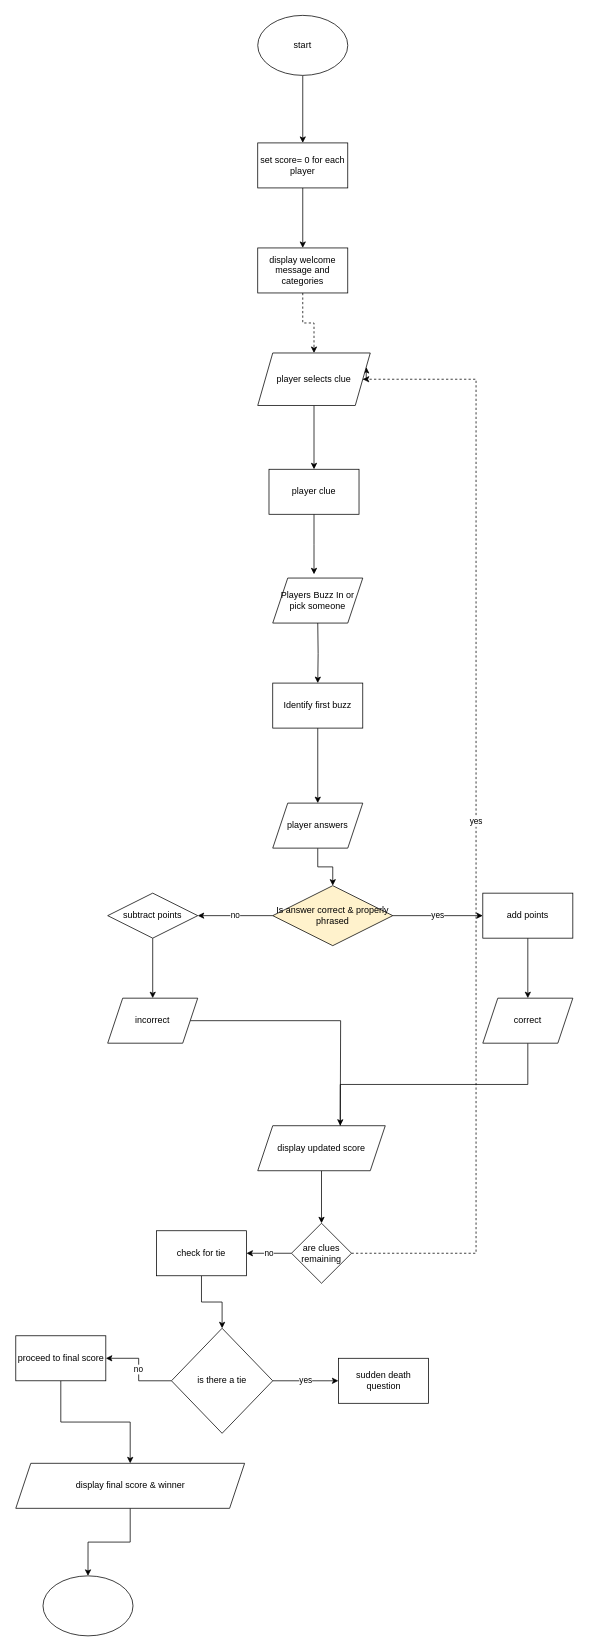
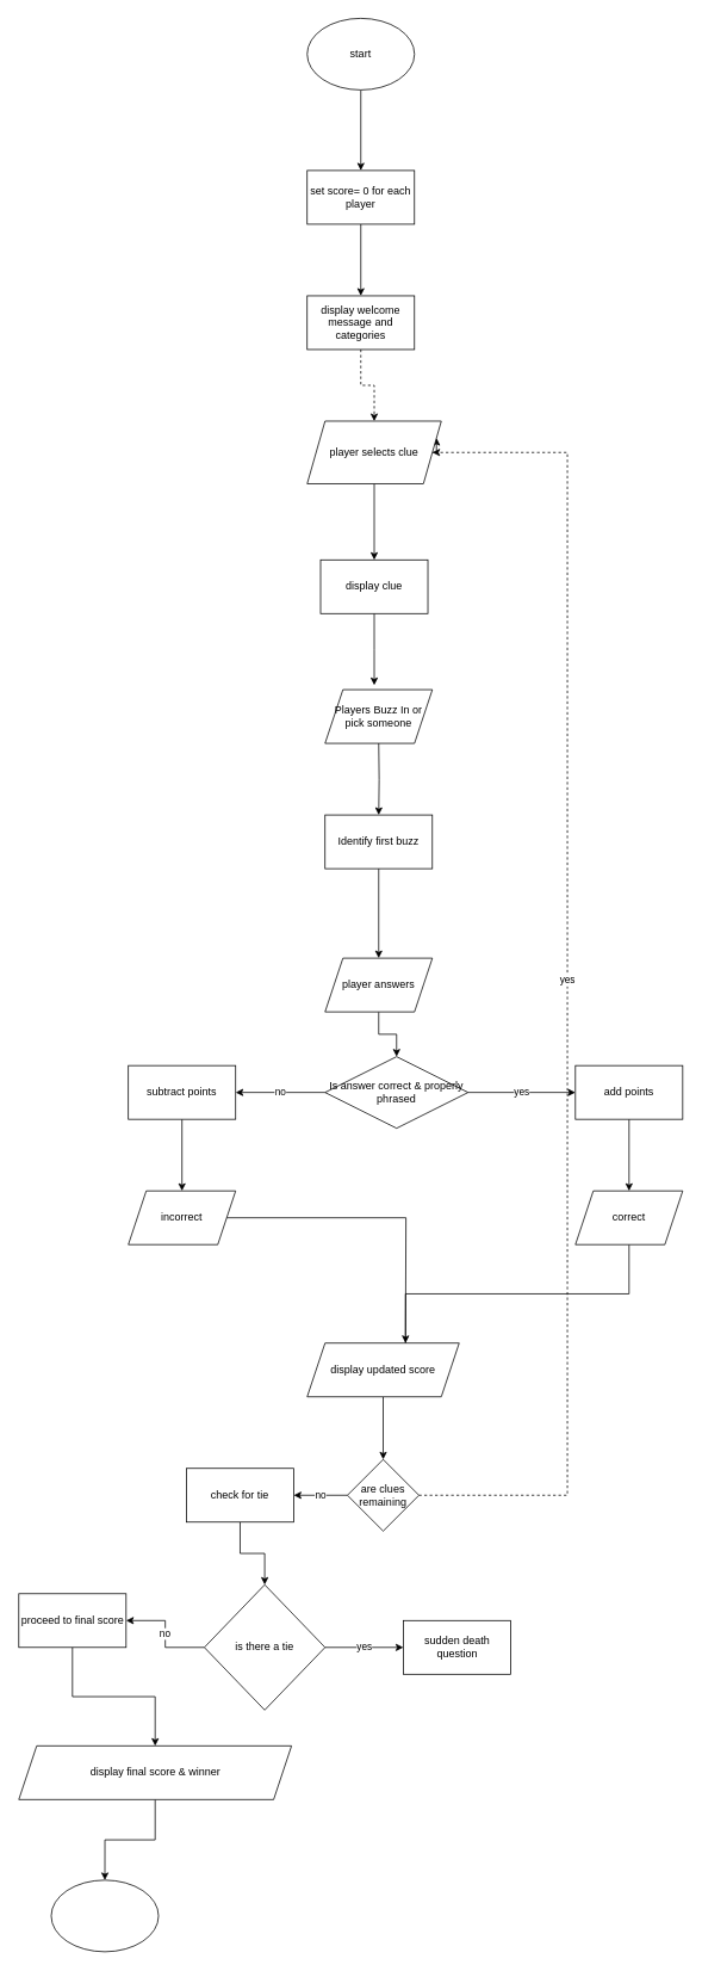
  <mxCell id="0" />
  <mxCell id="1" parent="0" />
  <mxCell id="2" value="" style="edgeStyle=orthogonalEdgeStyle;rounded=0;orthogonalLoop=1;jettySize=auto;html=1;" edge="1" parent="1" source="3" target="5"><mxGeometry relative="1" as="geometry" /></mxCell>
  <mxCell id="3" value="start" style="ellipse;whiteSpace=wrap;html=1;" vertex="1" parent="1"><mxGeometry x="343" y="20" width="120" height="80" as="geometry" /></mxCell>
  <mxCell id="4" value="" style="edgeStyle=orthogonalEdgeStyle;rounded=0;orthogonalLoop=1;jettySize=auto;html=1;" edge="1" parent="1" source="5" target="7"><mxGeometry relative="1" as="geometry" /></mxCell>
  <mxCell id="5" value="set score= 0 for each player" style="whiteSpace=wrap;html=1;" vertex="1" parent="1"><mxGeometry x="343" y="190" width="120" height="60" as="geometry" /></mxCell>
  <mxCell id="6" value="" style="edgeStyle=orthogonalEdgeStyle;rounded=0;orthogonalLoop=1;jettySize=auto;html=1;dashed=1;" edge="1" parent="1" source="7" target="10"><mxGeometry relative="1" as="geometry" /></mxCell>
  <mxCell id="7" value="display welcome message and categories" style="whiteSpace=wrap;html=1;" vertex="1" parent="1"><mxGeometry x="343" y="330" width="120" height="60" as="geometry" /></mxCell>
  <mxCell id="8" value="" style="edgeStyle=orthogonalEdgeStyle;rounded=0;orthogonalLoop=1;jettySize=auto;html=1;" edge="1" parent="1" source="10" target="12"><mxGeometry relative="1" as="geometry" /></mxCell>
  <mxCell id="9" style="edgeStyle=orthogonalEdgeStyle;rounded=0;orthogonalLoop=1;jettySize=auto;html=1;exitX=1;exitY=0.5;exitDx=0;exitDy=0;entryX=1;entryY=0.25;entryDx=0;entryDy=0;" edge="1" parent="1" source="10" target="10"><mxGeometry relative="1" as="geometry"><mxPoint x="643" y="520" as="targetPoint" /></mxGeometry></mxCell>
  <mxCell id="10" value="player selects clue" style="shape=parallelogram;perimeter=parallelogramPerimeter;whiteSpace=wrap;html=1;fixedSize=1;" vertex="1" parent="1"><mxGeometry x="343" y="470" width="150" height="70" as="geometry" /></mxCell>
  <mxCell id="11" value="" style="edgeStyle=orthogonalEdgeStyle;rounded=0;orthogonalLoop=1;jettySize=auto;html=1;" edge="1" parent="1" source="12"><mxGeometry relative="1" as="geometry"><mxPoint x="418" y="765" as="targetPoint" /></mxGeometry></mxCell>
- <mxCell id="12" value="player clue" style="whiteSpace=wrap;html=1;" vertex="1" parent="1"><mxGeometry x="358" y="625" width="120" height="60" as="geometry" /></mxCell>
+ <mxCell id="12" value="display clue" style="whiteSpace=wrap;html=1;" vertex="1" parent="1"><mxGeometry x="358" y="625" width="120" height="60" as="geometry" /></mxCell>
  <mxCell id="13" value="" style="edgeStyle=orthogonalEdgeStyle;rounded=0;orthogonalLoop=1;jettySize=auto;html=1;" edge="1" parent="1" target="15"><mxGeometry relative="1" as="geometry"><mxPoint x="423" y="830" as="sourcePoint" /></mxGeometry></mxCell>
  <mxCell id="14" value="" style="edgeStyle=orthogonalEdgeStyle;rounded=0;orthogonalLoop=1;jettySize=auto;html=1;" edge="1" parent="1" source="15" target="18"><mxGeometry relative="1" as="geometry" /></mxCell>
  <mxCell id="15" value="Identify first buzz" style="whiteSpace=wrap;html=1;" vertex="1" parent="1"><mxGeometry x="363" y="910" width="120" height="60" as="geometry" /></mxCell>
  <mxCell id="16" value="Players Buzz In or pick someone" style="shape=parallelogram;perimeter=parallelogramPerimeter;whiteSpace=wrap;html=1;fixedSize=1;" vertex="1" parent="1"><mxGeometry x="363" y="770" width="120" height="60" as="geometry" /></mxCell>
  <mxCell id="17" value="" style="edgeStyle=orthogonalEdgeStyle;rounded=0;orthogonalLoop=1;jettySize=auto;html=1;" edge="1" parent="1" source="18" target="21"><mxGeometry relative="1" as="geometry" /></mxCell>
  <mxCell id="18" value="player answers" style="shape=parallelogram;perimeter=parallelogramPerimeter;whiteSpace=wrap;html=1;fixedSize=1;" vertex="1" parent="1"><mxGeometry x="363" y="1070" width="120" height="60" as="geometry" /></mxCell>
  <mxCell id="19" value="yes" style="edgeStyle=orthogonalEdgeStyle;rounded=0;orthogonalLoop=1;jettySize=auto;html=1;" edge="1" parent="1" source="21" target="23"><mxGeometry relative="1" as="geometry" /></mxCell>
  <mxCell id="20" value="no" style="edgeStyle=orthogonalEdgeStyle;rounded=0;orthogonalLoop=1;jettySize=auto;html=1;" edge="1" parent="1" source="21" target="25"><mxGeometry relative="1" as="geometry" /></mxCell>
- <mxCell id="21" value="Is answer correct &amp;amp; properly phrased" style="rhombus;whiteSpace=wrap;html=1;fillColor=#fff2cc;" vertex="1" parent="1"><mxGeometry x="363" y="1180" width="160" height="80" as="geometry" /></mxCell>
+ <mxCell id="21" value="Is answer correct &amp;amp; properly phrased" style="rhombus;whiteSpace=wrap;html=1;" vertex="1" parent="1"><mxGeometry x="363" y="1180" width="160" height="80" as="geometry" /></mxCell>
  <mxCell id="22" value="" style="edgeStyle=orthogonalEdgeStyle;rounded=0;orthogonalLoop=1;jettySize=auto;html=1;" edge="1" parent="1" source="23" target="29"><mxGeometry relative="1" as="geometry" /></mxCell>
  <mxCell id="23" value="add points" style="whiteSpace=wrap;html=1;" vertex="1" parent="1"><mxGeometry x="643" y="1190" width="120" height="60" as="geometry" /></mxCell>
  <mxCell id="24" value="" style="edgeStyle=orthogonalEdgeStyle;rounded=0;orthogonalLoop=1;jettySize=auto;html=1;" edge="1" parent="1" source="25" target="27"><mxGeometry relative="1" as="geometry" /></mxCell>
- <mxCell id="25" value="subtract points" style="rhombus;whiteSpace=wrap;html=1;" vertex="1" parent="1"><mxGeometry x="143" y="1190" width="120" height="60" as="geometry" /></mxCell>
+ <mxCell id="25" value="subtract points" style="whiteSpace=wrap;html=1;" vertex="1" parent="1"><mxGeometry x="143" y="1190" width="120" height="60" as="geometry" /></mxCell>
  <mxCell id="26" style="edgeStyle=orthogonalEdgeStyle;rounded=0;orthogonalLoop=1;jettySize=auto;html=1;" edge="1" parent="1" source="27"><mxGeometry relative="1" as="geometry"><mxPoint x="453" y="1500" as="targetPoint" /></mxGeometry></mxCell>
  <mxCell id="27" value="incorrect" style="shape=parallelogram;perimeter=parallelogramPerimeter;whiteSpace=wrap;html=1;fixedSize=1;" vertex="1" parent="1"><mxGeometry x="143" y="1330" width="120" height="60" as="geometry" /></mxCell>
  <mxCell id="28" style="edgeStyle=orthogonalEdgeStyle;rounded=0;orthogonalLoop=1;jettySize=auto;html=1;exitX=0.5;exitY=1;exitDx=0;exitDy=0;entryX=0.647;entryY=0.5;entryDx=0;entryDy=0;entryPerimeter=0;" edge="1" parent="1" source="29" target="31"><mxGeometry relative="1" as="geometry"><mxPoint x="523" y="1493.2" as="targetPoint" /></mxGeometry></mxCell>
  <mxCell id="29" value="correct" style="shape=parallelogram;perimeter=parallelogramPerimeter;whiteSpace=wrap;html=1;fixedSize=1;" vertex="1" parent="1"><mxGeometry x="643" y="1330" width="120" height="60" as="geometry" /></mxCell>
  <mxCell id="30" value="" style="edgeStyle=orthogonalEdgeStyle;rounded=0;orthogonalLoop=1;jettySize=auto;html=1;" edge="1" parent="1" source="31" target="34"><mxGeometry relative="1" as="geometry" /></mxCell>
  <mxCell id="31" value="display updated score" style="shape=parallelogram;perimeter=parallelogramPerimeter;whiteSpace=wrap;html=1;fixedSize=1;" vertex="1" parent="1"><mxGeometry x="343" y="1500" width="170" height="60" as="geometry" /></mxCell>
  <mxCell id="32" value="yes" style="edgeStyle=orthogonalEdgeStyle;rounded=0;orthogonalLoop=1;jettySize=auto;html=1;dashed=1;" edge="1" parent="1" source="34" target="10"><mxGeometry relative="1" as="geometry"><mxPoint x="633" y="520" as="targetPoint" /><Array as="points"><mxPoint x="634" y="1670" /><mxPoint x="634" y="505" /></Array></mxGeometry></mxCell>
  <mxCell id="33" value="no" style="edgeStyle=orthogonalEdgeStyle;rounded=0;orthogonalLoop=1;jettySize=auto;html=1;" edge="1" parent="1" source="34" target="36"><mxGeometry relative="1" as="geometry" /></mxCell>
  <mxCell id="34" value="are clues remaining" style="rhombus;whiteSpace=wrap;html=1;" vertex="1" parent="1"><mxGeometry x="388" y="1630" width="80" height="80" as="geometry" /></mxCell>
  <mxCell id="35" value="" style="edgeStyle=orthogonalEdgeStyle;rounded=0;orthogonalLoop=1;jettySize=auto;html=1;" edge="1" parent="1" source="36" target="39"><mxGeometry relative="1" as="geometry" /></mxCell>
  <mxCell id="36" value="check for tie" style="whiteSpace=wrap;html=1;" vertex="1" parent="1"><mxGeometry x="208" y="1640" width="120" height="60" as="geometry" /></mxCell>
  <mxCell id="37" value="yes" style="edgeStyle=orthogonalEdgeStyle;rounded=0;orthogonalLoop=1;jettySize=auto;html=1;" edge="1" parent="1" source="39" target="40"><mxGeometry relative="1" as="geometry" /></mxCell>
  <mxCell id="38" value="no" style="edgeStyle=orthogonalEdgeStyle;rounded=0;orthogonalLoop=1;jettySize=auto;html=1;" edge="1" parent="1" source="39" target="42"><mxGeometry relative="1" as="geometry" /></mxCell>
  <mxCell id="39" value="is there a tie" style="rhombus;whiteSpace=wrap;html=1;" vertex="1" parent="1"><mxGeometry x="228" y="1770" width="135" height="140" as="geometry" /></mxCell>
  <mxCell id="40" value="sudden death question" style="whiteSpace=wrap;html=1;" vertex="1" parent="1"><mxGeometry x="450.5" y="1810" width="120" height="60" as="geometry" /></mxCell>
  <mxCell id="41" value="" style="edgeStyle=orthogonalEdgeStyle;rounded=0;orthogonalLoop=1;jettySize=auto;html=1;" edge="1" parent="1" source="42" target="44"><mxGeometry relative="1" as="geometry" /></mxCell>
  <mxCell id="42" value="proceed to final score" style="whiteSpace=wrap;html=1;" vertex="1" parent="1"><mxGeometry x="20.5" y="1780" width="120" height="60" as="geometry" /></mxCell>
  <mxCell id="43" value="" style="edgeStyle=orthogonalEdgeStyle;rounded=0;orthogonalLoop=1;jettySize=auto;html=1;" edge="1" parent="1" source="44" target="45"><mxGeometry relative="1" as="geometry" /></mxCell>
  <mxCell id="44" value="display final score &amp;amp; winner" style="shape=parallelogram;perimeter=parallelogramPerimeter;whiteSpace=wrap;html=1;fixedSize=1;" vertex="1" parent="1"><mxGeometry x="20.5" y="1950" width="305" height="60" as="geometry" /></mxCell>
  <mxCell id="45" value="" style="ellipse;whiteSpace=wrap;html=1;" vertex="1" parent="1"><mxGeometry x="56.75" y="2100" width="120" height="80" as="geometry" /></mxCell>
